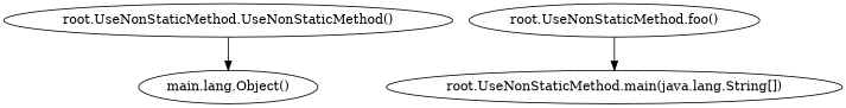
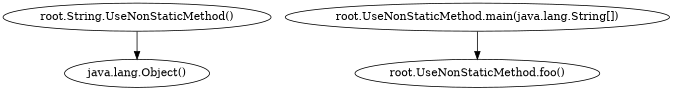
  digraph {
    rankdir=TB
-   n1 [label="root.UseNonStaticMethod.UseNonStaticMethod()"]
-   n2 [label="main.lang.Object()"]
+   n1 [label="root.String.UseNonStaticMethod()"]
+   n2 [label="java.lang.Object()"]
    n3 [label="root.UseNonStaticMethod.foo()"]
    n4 [label="root.UseNonStaticMethod.main(java.lang.String[])"]
    n1 -> n2
-   n3 -> n4
+   n4 -> n3
  }
